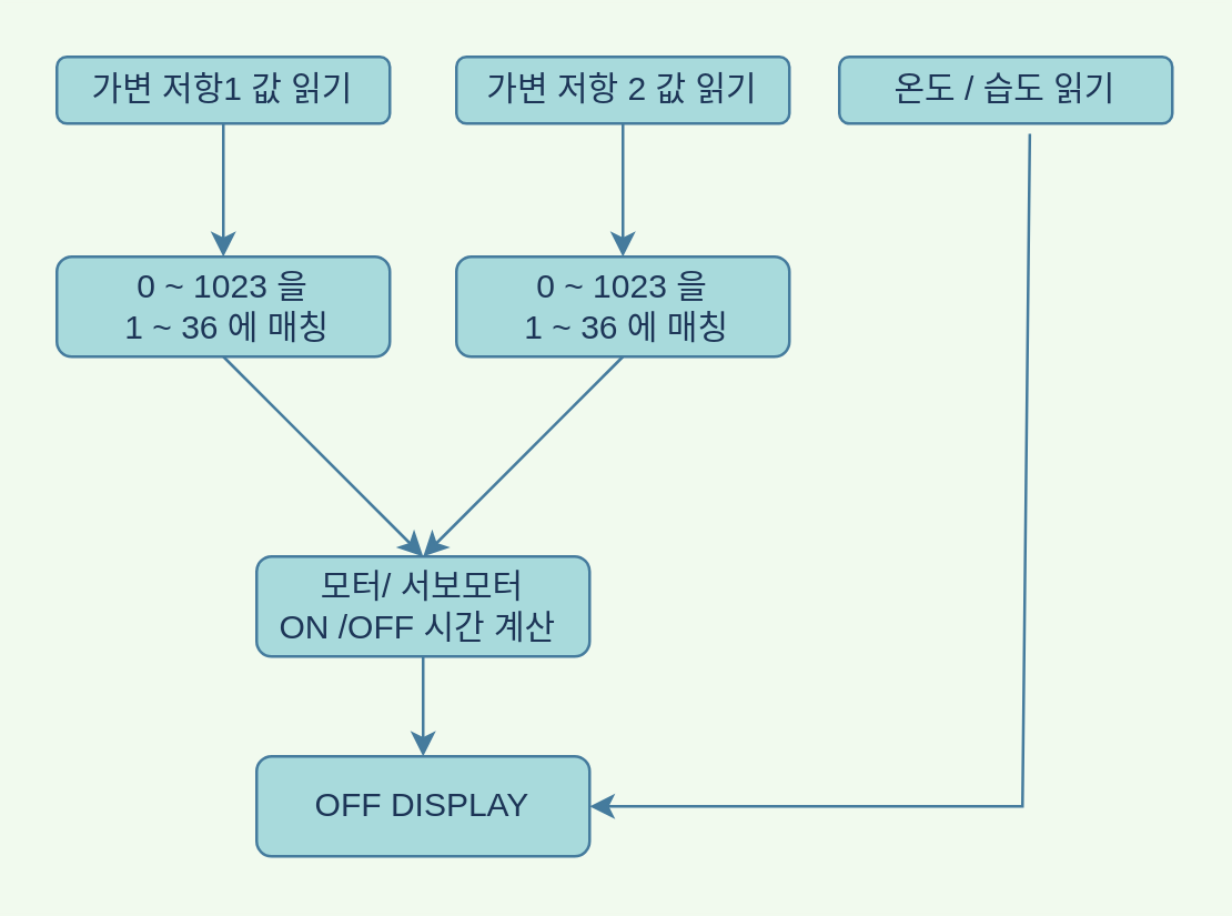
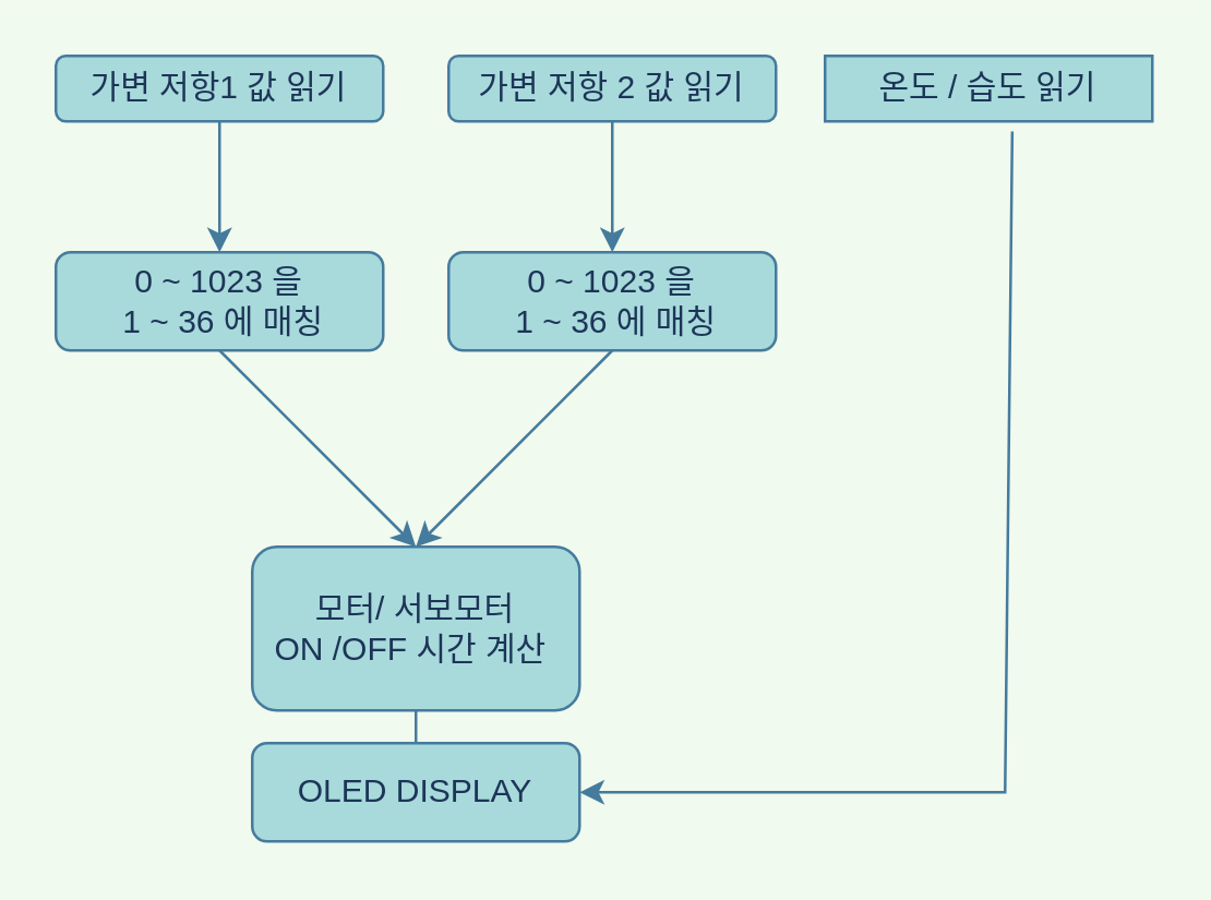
  <mxCell id="0" />
  <mxCell id="1" parent="0" />
  <mxCell id="2" value="가변 저항1 값 읽기" style="rounded=1;whiteSpace=wrap;html=1;fontSize=12;glass=0;strokeWidth=1;shadow=0;fillColor=#A8DADC;strokeColor=#457B9D;fontColor=#1D3557;" parent="1" vertex="1"><mxGeometry x="20" y="20" width="120" height="24" as="geometry" /></mxCell>
  <mxCell id="3" value="0 ~ 1023 을&lt;br&gt;&amp;nbsp;1 ~ 36 에 매칭" style="rounded=1;whiteSpace=wrap;html=1;fontColor=#1D3557;strokeColor=#457B9D;fillColor=#A8DADC;" vertex="1" parent="1"><mxGeometry x="20" y="92" width="120" height="36" as="geometry" /></mxCell>
  <mxCell id="4" value="가변 저항 2 값 읽기" style="rounded=1;whiteSpace=wrap;html=1;fontSize=12;glass=0;strokeWidth=1;shadow=0;fillColor=#A8DADC;strokeColor=#457B9D;fontColor=#1D3557;" vertex="1" parent="1"><mxGeometry x="164" y="20" width="120" height="24" as="geometry" /></mxCell>
  <mxCell id="5" value="" style="endArrow=classic;html=1;rounded=0;fontColor=#1D3557;strokeColor=#457B9D;fillColor=#A8DADC;exitX=0.5;exitY=1;exitDx=0;exitDy=0;entryX=0.5;entryY=0;entryDx=0;entryDy=0;" edge="1" parent="1" source="2" target="3"><mxGeometry width="50" height="50" relative="1" as="geometry"><mxPoint x="128" y="106" as="sourcePoint" /><mxPoint x="178" y="56" as="targetPoint" /></mxGeometry></mxCell>
  <mxCell id="6" value="" style="endArrow=classic;html=1;rounded=0;fontColor=#1D3557;strokeColor=#457B9D;fillColor=#A8DADC;exitX=0.5;exitY=1;exitDx=0;exitDy=0;" edge="1" parent="1" source="4"><mxGeometry width="50" height="50" relative="1" as="geometry"><mxPoint x="128" y="106" as="sourcePoint" /><mxPoint x="224" y="92" as="targetPoint" /></mxGeometry></mxCell>
  <mxCell id="7" value="0 ~ 1023 을&lt;br&gt;&amp;nbsp;1 ~ 36 에 매칭" style="rounded=1;whiteSpace=wrap;html=1;fontColor=#1D3557;strokeColor=#457B9D;fillColor=#A8DADC;" vertex="1" parent="1"><mxGeometry x="164" y="92" width="120" height="36" as="geometry" /></mxCell>
  <mxCell id="8" style="edgeStyle=orthogonalEdgeStyle;rounded=0;orthogonalLoop=1;jettySize=auto;html=1;entryX=0.5;entryY=0;entryDx=0;entryDy=0;fontColor=#1D3557;strokeColor=#457B9D;fillColor=#A8DADC;" edge="1" parent="1" source="9"><mxGeometry relative="1" as="geometry"><mxPoint x="152" y="272" as="targetPoint" /></mxGeometry></mxCell>
- <mxCell id="9" value="모터/ 서보모터&lt;br&gt;ON /OFF 시간 계산&amp;nbsp;" style="rounded=1;whiteSpace=wrap;html=1;fontColor=#1D3557;strokeColor=#457B9D;fillColor=#A8DADC;" vertex="1" parent="1"><mxGeometry x="92" y="200" width="120" height="36" as="geometry" /></mxCell>
+ <mxCell id="9" value="모터/ 서보모터&lt;br&gt;ON /OFF 시간 계산&amp;nbsp;" style="rounded=1;whiteSpace=wrap;html=1;fontColor=#1D3557;strokeColor=#457B9D;fillColor=#A8DADC;" vertex="1" parent="1"><mxGeometry x="92" y="200" width="120" height="60" as="geometry" /></mxCell>
  <mxCell id="10" value="" style="endArrow=classic;html=1;rounded=0;fontColor=#1D3557;strokeColor=#457B9D;fillColor=#A8DADC;exitX=0.5;exitY=1;exitDx=0;exitDy=0;entryX=0.5;entryY=0;entryDx=0;entryDy=0;" edge="1" parent="1" source="3" target="9"><mxGeometry width="50" height="50" relative="1" as="geometry"><mxPoint x="188" y="166" as="sourcePoint" /><mxPoint x="238" y="116" as="targetPoint" /></mxGeometry></mxCell>
  <mxCell id="11" value="" style="endArrow=classic;html=1;rounded=0;fontColor=#1D3557;strokeColor=#457B9D;fillColor=#A8DADC;exitX=0.5;exitY=1;exitDx=0;exitDy=0;entryX=0.5;entryY=0;entryDx=0;entryDy=0;" edge="1" parent="1" source="7" target="9"><mxGeometry width="50" height="50" relative="1" as="geometry"><mxPoint x="92" y="140" as="sourcePoint" /><mxPoint x="164" y="188" as="targetPoint" /></mxGeometry></mxCell>
- <mxCell id="12" value="온도 / 습도 읽기" style="rounded=1;whiteSpace=wrap;html=1;fontColor=#1D3557;strokeColor=#457B9D;fillColor=#A8DADC;" vertex="1" parent="1"><mxGeometry x="302" y="20" width="120" height="24" as="geometry" /></mxCell>
- <mxCell id="13" value="OFF DISPLAY" style="rounded=1;whiteSpace=wrap;html=1;fontColor=#1D3557;strokeColor=#457B9D;fillColor=#A8DADC;" vertex="1" parent="1"><mxGeometry x="92" y="272" width="120" height="36" as="geometry" /></mxCell>
+ <mxCell id="12" value="온도 / 습도 읽기" style="whiteSpace=wrap;html=1;fontColor=#1D3557;strokeColor=#457B9D;fillColor=#A8DADC;rounded=0;" vertex="1" parent="1"><mxGeometry x="302" y="20" width="120" height="24" as="geometry" /></mxCell>
+ <mxCell id="13" value="OLED DISPLAY" style="rounded=1;whiteSpace=wrap;html=1;fontColor=#1D3557;strokeColor=#457B9D;fillColor=#A8DADC;" vertex="1" parent="1"><mxGeometry x="92" y="272" width="120" height="36" as="geometry" /></mxCell>
  <mxCell id="14" value="" style="endArrow=classic;html=1;rounded=0;fontColor=#1D3557;strokeColor=#457B9D;fillColor=#A8DADC;exitX=0.572;exitY=1.154;exitDx=0;exitDy=0;exitPerimeter=0;entryX=1;entryY=0.5;entryDx=0;entryDy=0;" edge="1" parent="1" source="12" target="13"><mxGeometry width="50" height="50" relative="1" as="geometry"><mxPoint x="272" y="250" as="sourcePoint" /><mxPoint x="322" y="200" as="targetPoint" /><Array as="points"><mxPoint x="368" y="290" /></Array></mxGeometry></mxCell>
